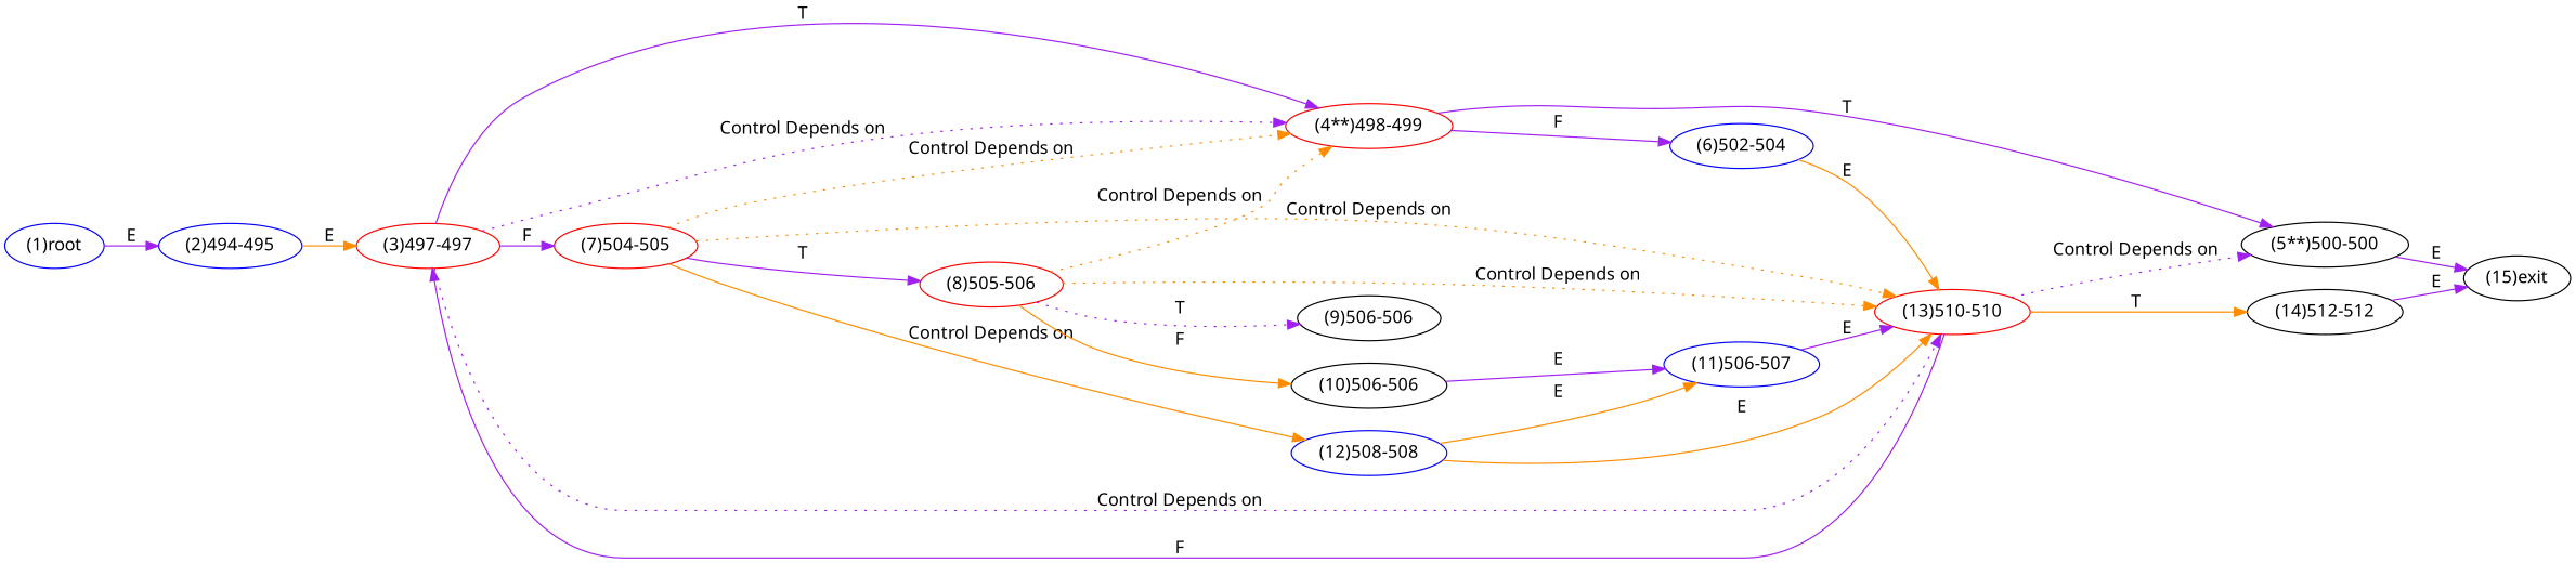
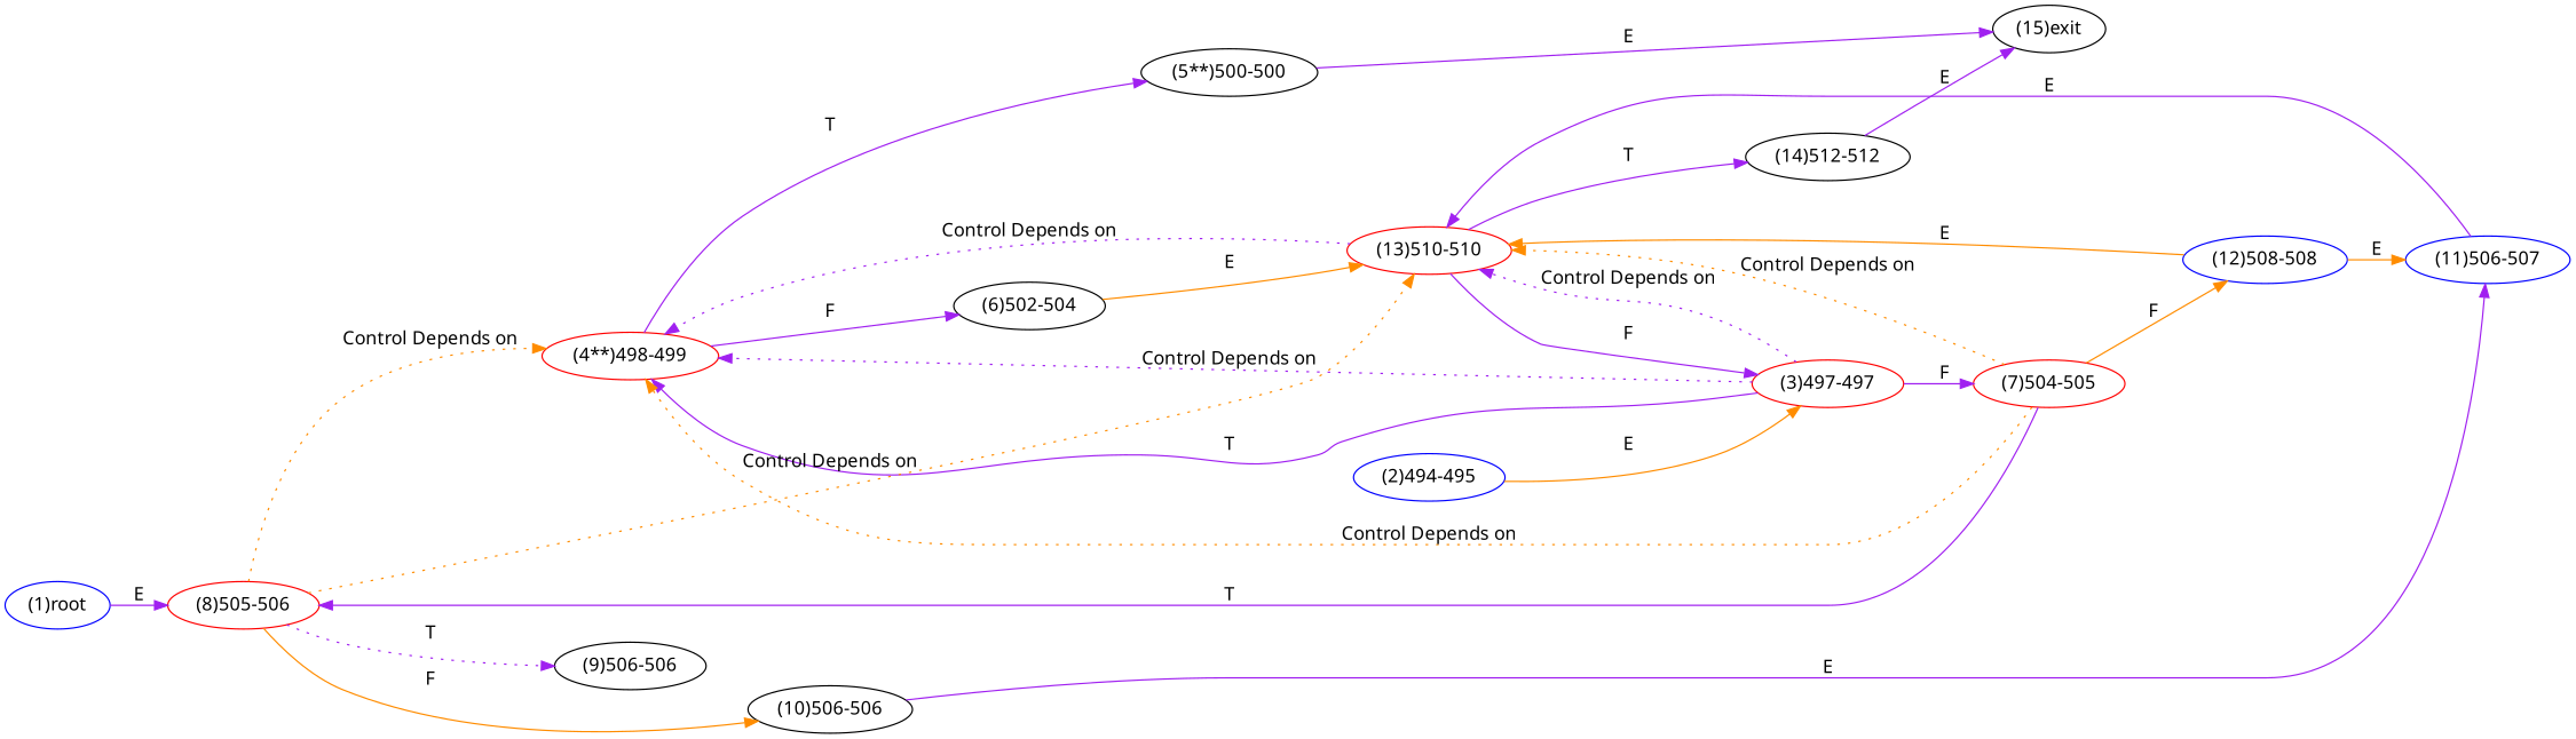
  digraph {
    fontname="Noto Sans"
    rankdir=LR
    node [fontname="Noto Sans"]
    edge [color=purple fontname="Noto Sans"]
    n1 [color=blue label="(1)root"]
    n2 [color=blue label="(2)494-495"]
    n3 [color=red label="(3)497-497"]
    n4 [color=red label="(4**)498-499"]
    n5 [color=red label="(7)504-505"]
    n6 [color=red label="(13)510-510"]
    n7 [label="(5**)500-500"]
-   n8 [color=blue label="(6)502-504"]
+   n8 [color=black label="(6)502-504"]
    n9 [color=red label="(8)505-506"]
    n10 [color=blue label="(12)508-508"]
    n11 [label="(14)512-512"]
    n12 [label="(15)exit"]
    n13 [label="(9)506-506"]
    n14 [label="(10)506-506"]
    n15 [color=blue label="(11)506-507"]
-   n1 -> n2 [label=E]
+   n1 -> n9 [label=E]
    n2 -> n3 [color=darkorange label=E]
    n3 -> n4 [label=T]
    n3 -> n4 [label="Control Depends on" style=dotted]
    n3 -> n5 [label=F]
    n3 -> n6 [label="Control Depends on" style=dotted]
    n4 -> n7 [label=T]
    n4 -> n8 [label=F]
    n5 -> n4 [color=darkorange label="Control Depends on" style=dotted]
    n5 -> n6 [color=darkorange label="Control Depends on" style=dotted]
    n5 -> n9 [label=T]
-   n5 -> n10 [color=darkorange label="Control Depends on"]
+   n5 -> n10 [color=darkorange label=F]
    n6 -> n3 [label=F]
-   n6 -> n7 [label="Control Depends on" style=dotted]
-   n6 -> n11 [color=darkorange label=T]
+   n6 -> n4 [label="Control Depends on" style=dotted]
+   n6 -> n11 [label=T]
    n7 -> n12 [label=E]
    n8 -> n6 [color=darkorange label=E]
    n9 -> n4 [color=darkorange label="Control Depends on" style=dotted]
    n9 -> n6 [color=darkorange label="Control Depends on" style=dotted]
    n9 -> n13 [label=T style=dotted]
    n9 -> n14 [color=darkorange label=F]
    n10 -> n6 [color=darkorange label=E]
    n10 -> n15 [color=darkorange label=E]
    n11 -> n12 [label=E]
    n14 -> n15 [label=E]
    n15 -> n6 [label=E]
  }
